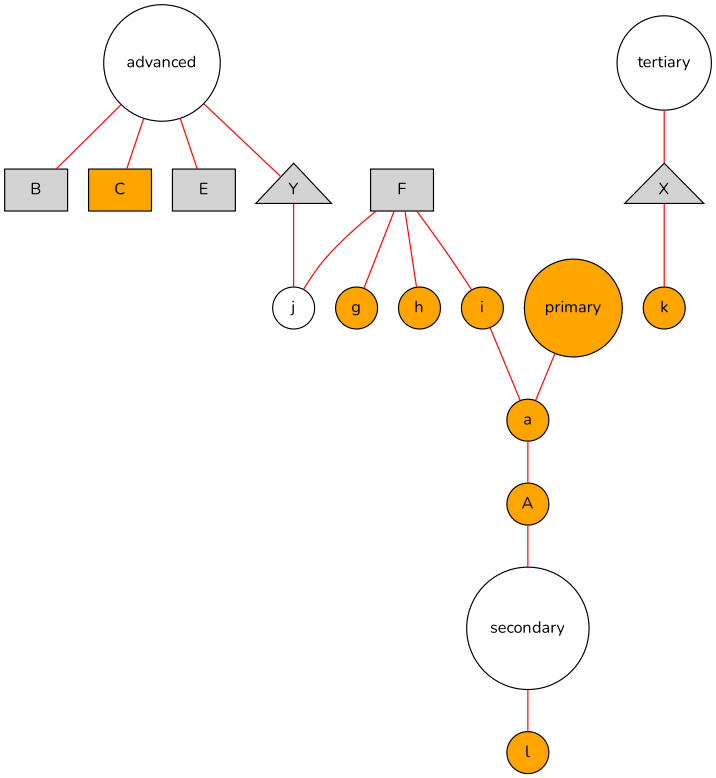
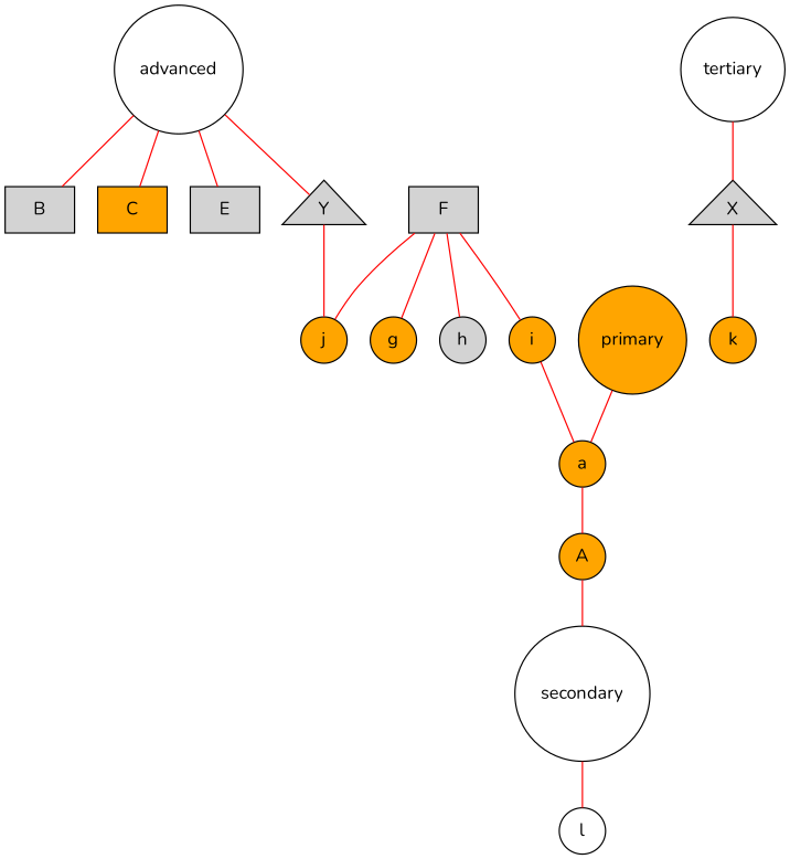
  digraph {
    fontname=Nunito
    rankdir=TB
    node [fontname=Nunito shape=circle style=filled fillcolor=orange]
    edge [arrowhead=none color=red fontname=Nunito]
    B [shape=box fillcolor=""]
    C [shape=box]
    E [shape=box fillcolor=""]
    F [shape=box fillcolor=""]
    g
-   h
+   h [fillcolor=lightgrey]
    i
-   j [fillcolor=white]
+   j
    a
    X [shape=triangle fillcolor=""]
    k
    Y [shape=triangle fillcolor=""]
    primary
    A
    secondary [fillcolor=white]
-   l
+   l [fillcolor=white]
    tertiary [fillcolor=white]
    advanced [fillcolor=white]
    F -> g
    F -> h
    F -> i
    F -> j
    i -> a
    a -> A
    X -> k
    Y -> j
    primary -> a
    A -> secondary
    secondary -> l
    tertiary -> X
    advanced -> B
    advanced -> C
    advanced -> E
    advanced -> Y
  }
